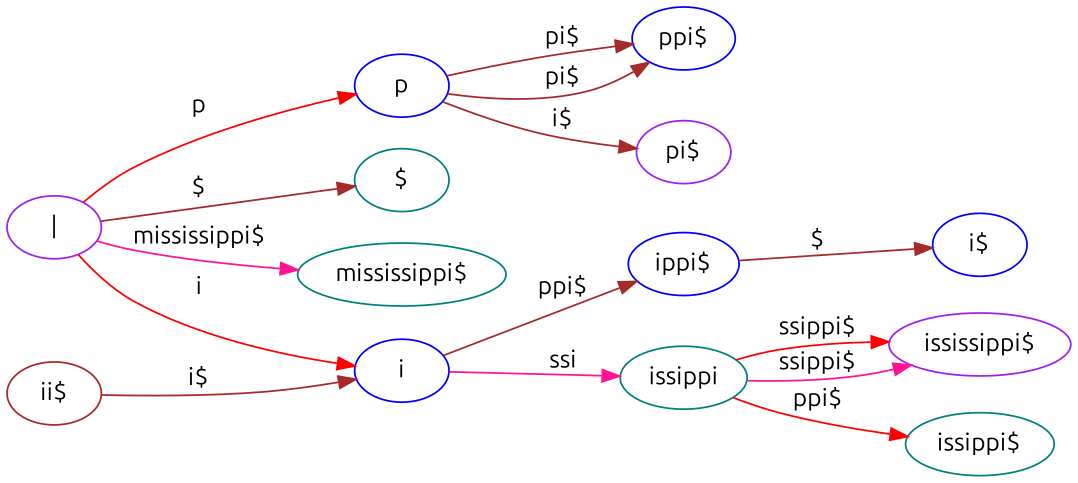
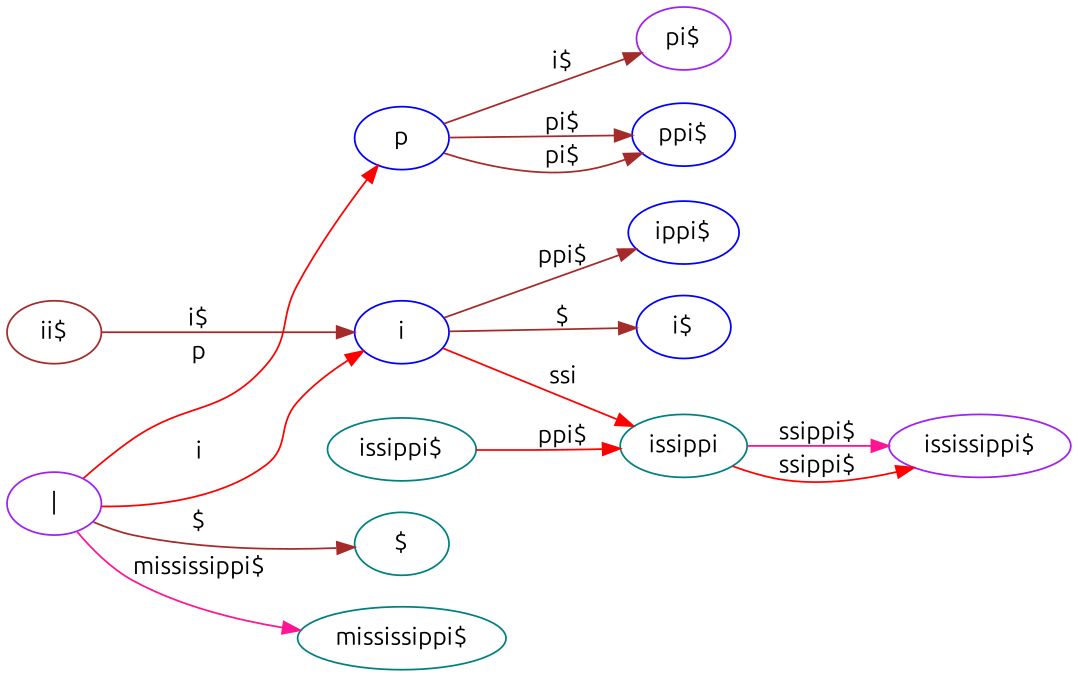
  digraph {
    fontname=Ubuntu
    rankdir=LR
    node [color=blue fontname=Ubuntu]
    edge [color=brown fontname=Ubuntu]
    n1 [color=teal label="$"]
    "|" [color=purple]
    n3 [label=i]
    n4 [color=teal label="mississippi$"]
    n5 [label=p]
    n6 [label="i$"]
    n7 [label="ippi$"]
    n8 [color=teal label=issippi]
    n9 [color=purple label="pi$"]
    n10 [label="ppi$"]
    n11 [color=brown label="ii$"]
    n12 [color=teal label="issippi$"]
    n13 [color=purple label="ississippi$"]
    "|" -> n1 [label="$"]
    "|" -> n3 [color=red label=i]
    "|" -> n4 [color=deeppink label="mississippi$"]
    "|" -> n5 [color=red label=p]
-   n7 -> n6 [label="$"]
+   n3 -> n6 [label="$"]
    n3 -> n7 [label="ppi$"]
-   n3 -> n8 [color=deeppink label=ssi]
+   n3 -> n8 [color=red label=ssi]
    n5 -> n9 [label="i$"]
    n5 -> n10 [label="pi$"]
    n5 -> n10 [label="pi$"]
-   n8 -> n12 [color=red label="ppi$"]
+   n12 -> n8 [color=red label="ppi$"]
    n8 -> n13 [color=deeppink label="ssippi$"]
    n8 -> n13 [color=red label="ssippi$"]
    n11 -> n3 [label="i$"]
  }
